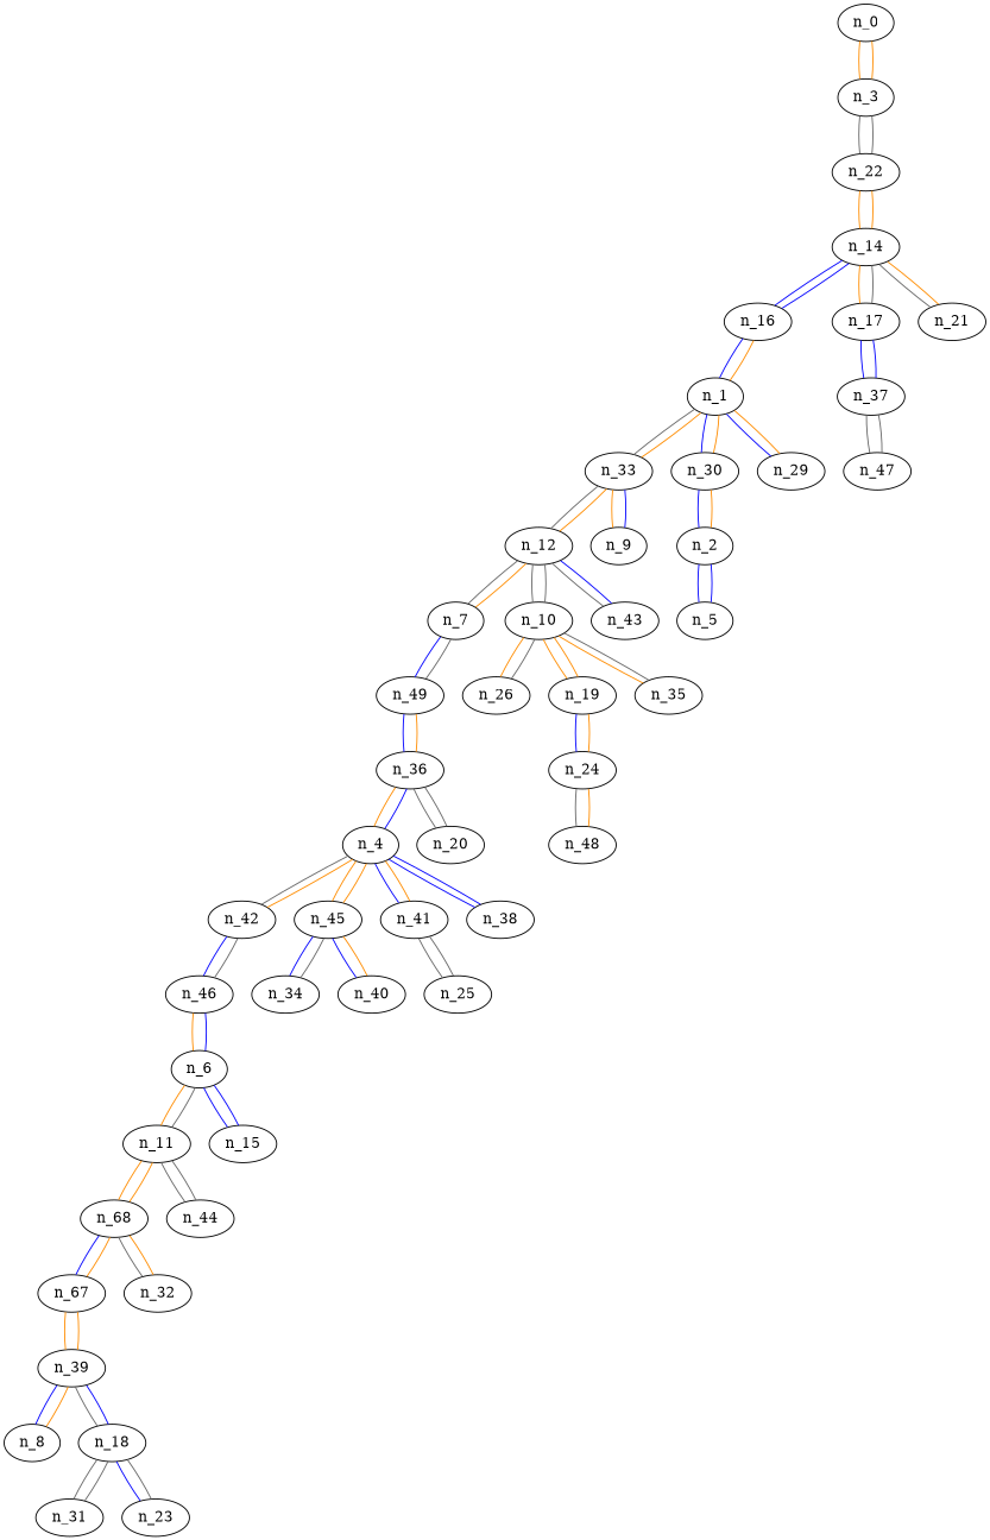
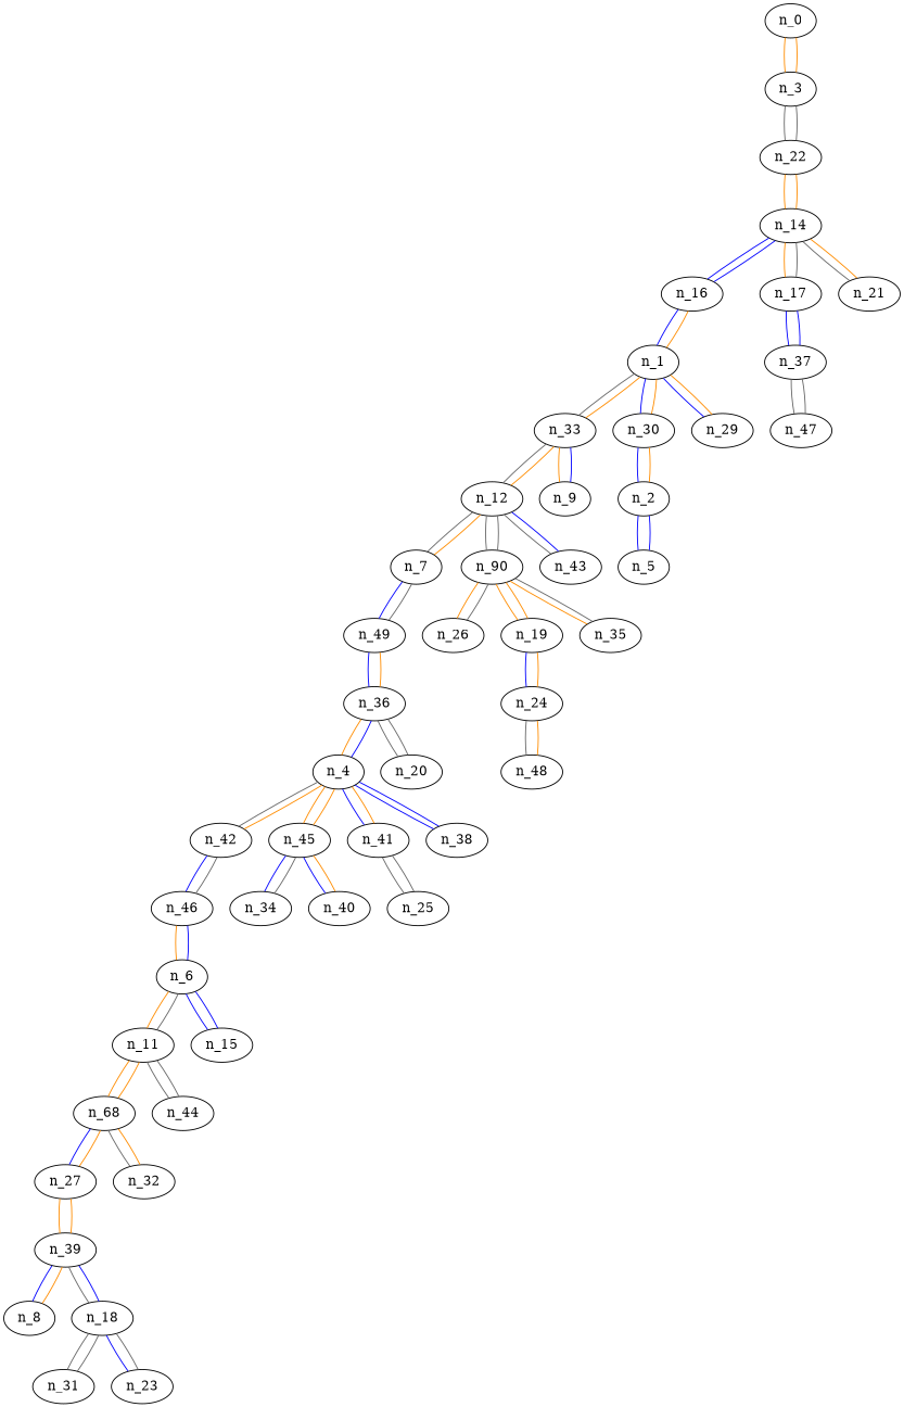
  graph {
    edge [color=darkorange]
    n_0
    n_3
    n_22
    n_14
    n_1
    n_33
    n_30
    n_29
    n_16
    n_12
    n_9
    n_2
    n_7
-   n_10
+   n_10 [label=n_90]
    n_43
    n_5
    n_17
    n_21
    n_4
    n_42
    n_45
    n_41
    n_36
    n_38
    n_46
    n_34
    n_40
    n_25
    n_49
    n_20
    n_6
    n_11
    n_15
    n34 [label=n_68]
    n_44
-   n_27 [label=n_67]
+   n_27
    n_32
    n_26
    n_19
    n_35
    n_8
    n_39
    n_18
    n_31
    n_23
    n_24
    n_48
    n_37
    n_47
    n_0 -- n_3
    n_3 -- n_0
    n_3 -- n_22 [color=gray40]
    n_22 -- n_3 [color=gray40]
    n_22 -- n_14
    n_14 -- n_22
    n_14 -- n_16 [color=blue]
    n_14 -- n_17
    n_14 -- n_21 [color=gray40]
    n_1 -- n_33 [color=gray40]
    n_1 -- n_30 [color=blue]
    n_1 -- n_29 [color=blue]
    n_1 -- n_16
    n_33 -- n_1
    n_33 -- n_12 [color=gray40]
    n_33 -- n_9
    n_30 -- n_1
    n_30 -- n_2 [color=blue]
    n_29 -- n_1
    n_16 -- n_14 [color=blue]
    n_16 -- n_1 [color=blue]
    n_12 -- n_33
    n_12 -- n_7 [color=gray40]
    n_12 -- n_10 [color=gray40]
    n_12 -- n_43 [color=gray40]
    n_9 -- n_33 [color=blue]
    n_2 -- n_30
    n_2 -- n_5 [color=blue]
    n_7 -- n_12
    n_7 -- n_49 [color=blue]
    n_10 -- n_12 [color=gray40]
    n_10 -- n_26
    n_10 -- n_19
    n_10 -- n_35
    n_43 -- n_12 [color=blue]
    n_5 -- n_2 [color=blue]
    n_17 -- n_14 [color=gray40]
    n_17 -- n_37 [color=blue]
    n_21 -- n_14
    n_4 -- n_42 [color=gray40]
    n_4 -- n_45
    n_4 -- n_41 [color=blue]
    n_4 -- n_36 [color=blue]
    n_4 -- n_38 [color=blue]
    n_42 -- n_4
    n_42 -- n_46 [color=blue]
    n_45 -- n_4
    n_45 -- n_34 [color=blue]
    n_45 -- n_40 [color=blue]
    n_41 -- n_4
    n_41 -- n_25 [color=gray40]
    n_36 -- n_4
    n_36 -- n_49
    n_36 -- n_20 [color=gray40]
    n_38 -- n_4 [color=blue]
    n_46 -- n_42 [color=gray40]
    n_46 -- n_6
    n_34 -- n_45 [color=gray40]
    n_40 -- n_45
    n_25 -- n_41 [color=gray40]
    n_49 -- n_7 [color=gray40]
    n_49 -- n_36 [color=blue]
    n_20 -- n_36 [color=gray40]
    n_6 -- n_46 [color=blue]
    n_6 -- n_11
    n_6 -- n_15 [color=blue]
    n_11 -- n_6 [color=gray40]
    n_11 -- n34
    n_11 -- n_44 [color=gray40]
    n_15 -- n_6 [color=blue]
    n34 -- n_11
    n34 -- n_27 [color=blue]
    n34 -- n_32 [color=gray40]
    n_44 -- n_11 [color=gray40]
    n_27 -- n34
    n_27 -- n_39
    n_32 -- n34
    n_26 -- n_10 [color=gray40]
    n_19 -- n_10
    n_19 -- n_24 [color=blue]
    n_35 -- n_10 [color=gray40]
    n_8 -- n_39
    n_39 -- n_27
    n_39 -- n_8 [color=blue]
    n_39 -- n_18 [color=gray40]
    n_18 -- n_39 [color=blue]
    n_18 -- n_31 [color=gray40]
    n_18 -- n_23 [color=blue]
    n_31 -- n_18 [color=gray40]
    n_23 -- n_18 [color=gray40]
    n_24 -- n_19
    n_24 -- n_48 [color=gray40]
    n_48 -- n_24
    n_37 -- n_17 [color=blue]
    n_37 -- n_47 [color=gray40]
    n_47 -- n_37 [color=gray40]
  }
